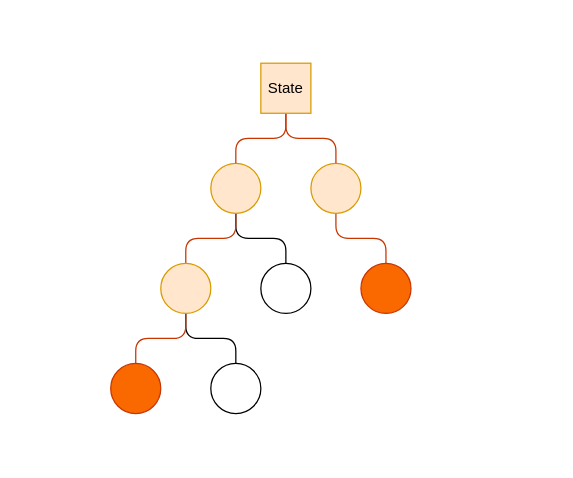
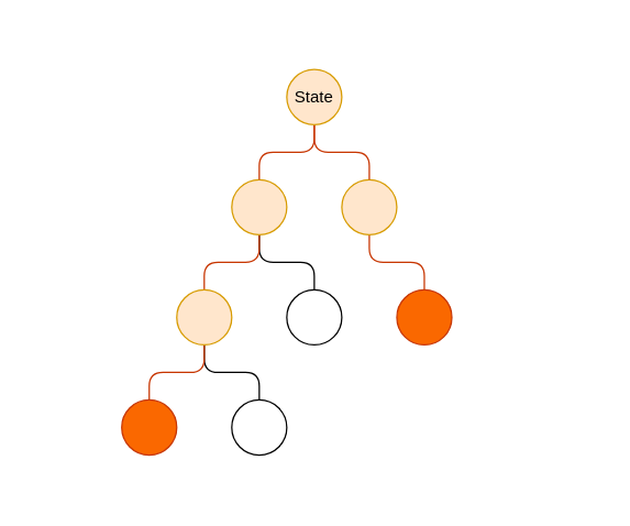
  <mxCell id="0" />
  <mxCell id="1" parent="0" />
  <mxCell id="2" value="" style="rounded=0;whiteSpace=wrap;html=1;strokeColor=none;" vertex="1" parent="1"><mxGeometry x="20.5" y="20" width="415" height="340" as="geometry" /></mxCell>
  <mxCell id="3" value="" style="edgeStyle=orthogonalEdgeStyle;rounded=1;orthogonalLoop=1;jettySize=auto;html=1;endArrow=none;endFill=0;" edge="1" parent="1" source="5" target="17"><mxGeometry relative="1" as="geometry" /></mxCell>
  <mxCell id="4" value="" style="edgeStyle=orthogonalEdgeStyle;rounded=1;orthogonalLoop=1;jettySize=auto;html=1;endArrow=none;endFill=0;fillColor=#fa6800;strokeColor=#C73500;" edge="1" parent="1" source="5" target="8"><mxGeometry relative="1" as="geometry" /></mxCell>
  <mxCell id="5" value="" style="ellipse;whiteSpace=wrap;html=1;aspect=fixed;fillColor=#ffe6cc;strokeColor=#d79b00;" vertex="1" parent="1"><mxGeometry x="168" y="130" width="40" height="40" as="geometry" /></mxCell>
  <mxCell id="6" value="" style="edgeStyle=orthogonalEdgeStyle;rounded=1;orthogonalLoop=1;jettySize=auto;html=1;endArrow=none;endFill=0;" edge="1" parent="1" source="8" target="10"><mxGeometry relative="1" as="geometry" /></mxCell>
  <mxCell id="7" value="" style="edgeStyle=orthogonalEdgeStyle;rounded=1;orthogonalLoop=1;jettySize=auto;html=1;endArrow=none;endFill=0;fillColor=#fa6800;strokeColor=#C73500;" edge="1" parent="1" source="8" target="9"><mxGeometry relative="1" as="geometry" /></mxCell>
  <mxCell id="8" value="" style="ellipse;whiteSpace=wrap;html=1;aspect=fixed;fillColor=#ffe6cc;strokeColor=#d79b00;" vertex="1" parent="1"><mxGeometry x="128" y="210" width="40" height="40" as="geometry" /></mxCell>
  <mxCell id="9" value="" style="ellipse;whiteSpace=wrap;html=1;aspect=fixed;fillColor=#fa6800;strokeColor=#C73500;fontColor=#ffffff;" vertex="1" parent="1"><mxGeometry x="88" y="290" width="40" height="40" as="geometry" /></mxCell>
  <mxCell id="10" value="" style="ellipse;whiteSpace=wrap;html=1;aspect=fixed;" vertex="1" parent="1"><mxGeometry x="168" y="290" width="40" height="40" as="geometry" /></mxCell>
  <mxCell id="11" value="" style="edgeStyle=orthogonalEdgeStyle;rounded=1;orthogonalLoop=1;jettySize=auto;html=1;endArrow=none;endFill=0;fillColor=#fa6800;strokeColor=#C73500;" edge="1" parent="1" source="12" target="13"><mxGeometry relative="1" as="geometry" /></mxCell>
  <mxCell id="12" value="" style="ellipse;whiteSpace=wrap;html=1;aspect=fixed;fillColor=#ffe6cc;strokeColor=#d79b00;" vertex="1" parent="1"><mxGeometry x="248" y="130" width="40" height="40" as="geometry" /></mxCell>
  <mxCell id="13" value="" style="ellipse;whiteSpace=wrap;html=1;aspect=fixed;fillColor=#fa6800;strokeColor=#C73500;fontColor=#ffffff;" vertex="1" parent="1"><mxGeometry x="288" y="210" width="40" height="40" as="geometry" /></mxCell>
  <mxCell id="14" value="" style="edgeStyle=orthogonalEdgeStyle;orthogonalLoop=1;jettySize=auto;html=1;entryX=0.5;entryY=0;entryDx=0;entryDy=0;rounded=1;endArrow=none;endFill=0;fillColor=#fa6800;strokeColor=#C73500;" edge="1" parent="1" source="16" target="12"><mxGeometry relative="1" as="geometry"><mxPoint x="228" y="170" as="targetPoint" /></mxGeometry></mxCell>
  <mxCell id="15" value="" style="edgeStyle=orthogonalEdgeStyle;rounded=1;orthogonalLoop=1;jettySize=auto;html=1;endArrow=none;endFill=0;entryX=0.5;entryY=0;entryDx=0;entryDy=0;fillColor=#fa6800;strokeColor=#C73500;" edge="1" parent="1" source="16" target="5"><mxGeometry relative="1" as="geometry"><mxPoint x="228" y="170" as="targetPoint" /></mxGeometry></mxCell>
- <mxCell id="16" value="State" style="whiteSpace=wrap;html=1;aspect=fixed;fillColor=#ffe6cc;strokeColor=#d79b00;rounded=0;" vertex="1" parent="1"><mxGeometry x="208" y="50" width="40" height="40" as="geometry" /></mxCell>
+ <mxCell id="16" value="State" style="ellipse;whiteSpace=wrap;html=1;aspect=fixed;fillColor=#ffe6cc;strokeColor=#d79b00;" vertex="1" parent="1"><mxGeometry x="208" y="50" width="40" height="40" as="geometry" /></mxCell>
  <mxCell id="17" value="" style="ellipse;whiteSpace=wrap;html=1;aspect=fixed;" vertex="1" parent="1"><mxGeometry x="208" y="210" width="40" height="40" as="geometry" /></mxCell>
